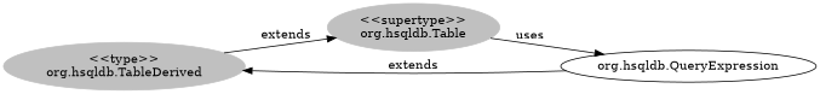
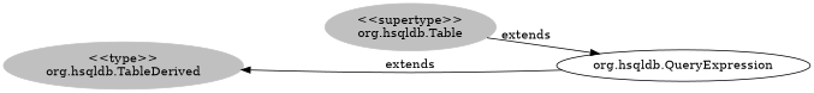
  digraph {
    rankdir=LR
    node [color=grey style=filled]
    n1 [label="<<type>>\norg.hsqldb.TableDerived"]
    n2 [label="<<supertype>>\norg.hsqldb.Table"]
    n3 [label="org.hsqldb.QueryExpression" color="" style=""]
-   n1 -> n2 [label=extends]
-   n2 -> n3 [label=uses]
+   n2 -> n3 [label=extends]
    n3 -> n1 [label=extends]
  }
